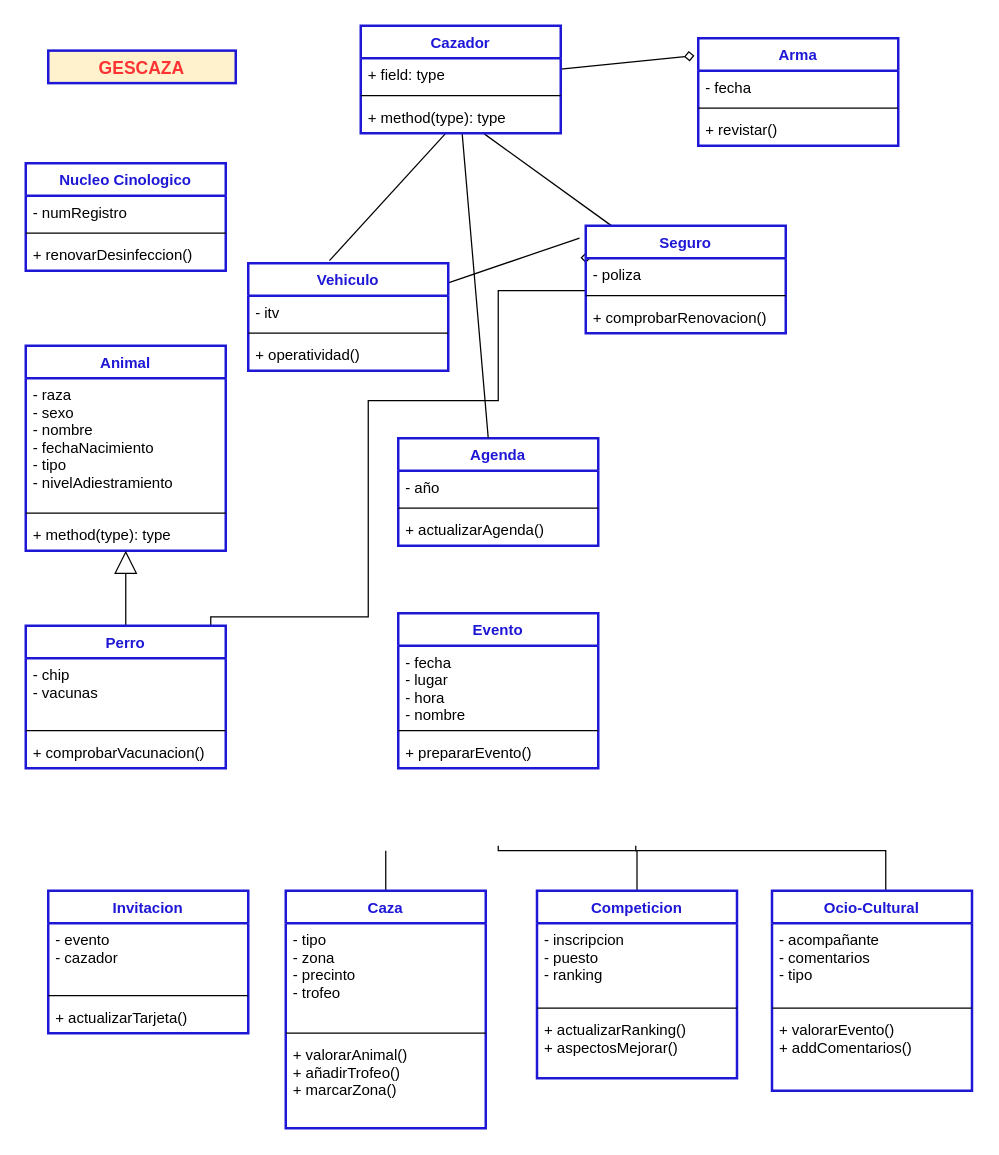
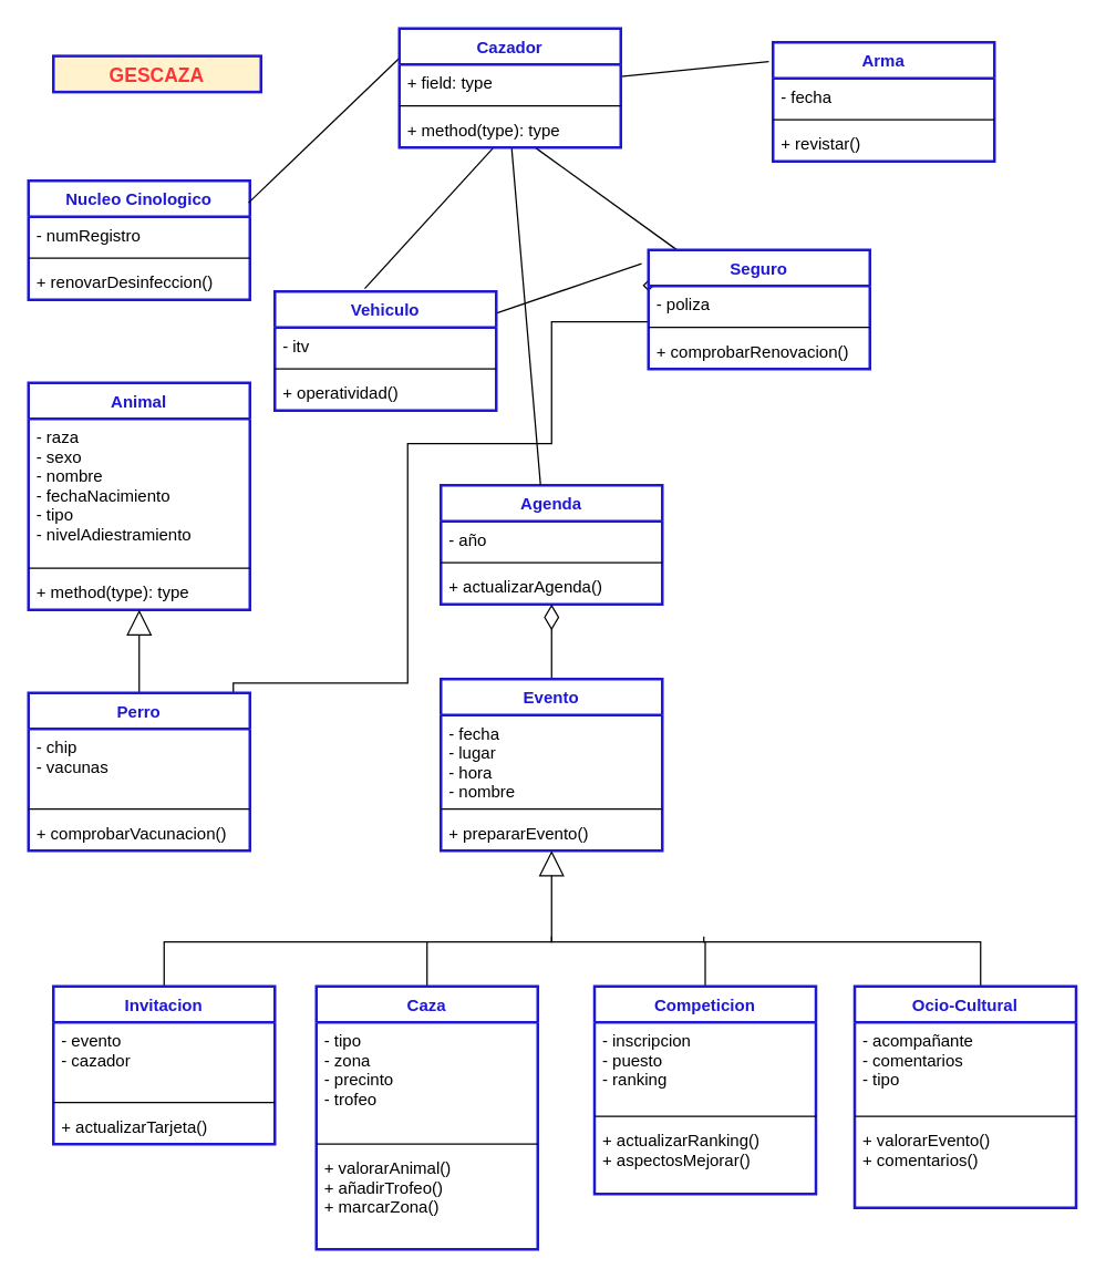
  <mxCell id="0" />
  <mxCell id="1" parent="0" />
  <mxCell id="2" style="edgeStyle=orthogonalEdgeStyle;rounded=0;orthogonalLoop=1;jettySize=auto;html=1;entryX=0;entryY=0.25;entryDx=0;entryDy=0;endArrow=diamond;endFill=0;fontSize=12;fontColor=#1E18D6;exitX=1;exitY=0.128;exitDx=0;exitDy=0;exitPerimeter=0;" edge="1" parent="1" source="64" target="56"><mxGeometry relative="1" as="geometry"><Array as="points"><mxPoint x="168" y="493" /><mxPoint x="294" y="493" /><mxPoint x="294" y="320" /><mxPoint x="398" y="320" /><mxPoint x="398" y="232" /><mxPoint x="468" y="232" /></Array></mxGeometry></mxCell>
  <mxCell id="3" value="GESCAZA" style="text;align=center;fontStyle=1;verticalAlign=middle;spacingLeft=3;spacingRight=3;strokeColor=#1E18D6;rotatable=0;points=[[0,0.5],[1,0.5]];portConstraint=eastwest;fillColor=#fff2cc;fontColor=#FF3333;strokeWidth=2;fontSize=14;" vertex="1" parent="1"><mxGeometry x="38" y="40" width="150" height="26" as="geometry" /></mxCell>
- <mxCell id="4" style="edgeStyle=none;rounded=0;orthogonalLoop=1;jettySize=auto;html=1;entryX=-0.019;entryY=0.163;entryDx=0;entryDy=0;entryPerimeter=0;endArrow=diamond;endFill=0;fontSize=12;fontColor=#1E18D6;" edge="1" parent="1" source="52" target="60"><mxGeometry relative="1" as="geometry" /></mxCell>
+ <mxCell id="4" style="edgeStyle=none;rounded=0;orthogonalLoop=1;jettySize=auto;html=1;entryX=-0.019;entryY=0.163;entryDx=0;entryDy=0;entryPerimeter=0;endArrow=none;endFill=0;fontSize=12;fontColor=#1E18D6;" edge="1" parent="1" source="52" target="60"><mxGeometry relative="1" as="geometry" /></mxCell>
  <mxCell id="5" value="Nucleo Cinologico" style="swimlane;fontStyle=1;align=center;verticalAlign=top;childLayout=stackLayout;horizontal=1;startSize=26;horizontalStack=0;resizeParent=1;resizeParentMax=0;resizeLast=0;collapsible=1;marginBottom=0;strokeColor=#1E18D6;strokeWidth=2;fontSize=12;fontColor=#1E18D6;" vertex="1" parent="1"><mxGeometry x="20" y="130" width="160" height="86" as="geometry" /></mxCell>
  <mxCell id="6" value="- numRegistro" style="text;strokeColor=none;fillColor=none;align=left;verticalAlign=top;spacingLeft=4;spacingRight=4;overflow=hidden;rotatable=0;points=[[0,0.5],[1,0.5]];portConstraint=eastwest;" vertex="1" parent="5"><mxGeometry y="26" width="160" height="26" as="geometry" /></mxCell>
  <mxCell id="7" value="" style="line;strokeWidth=1;fillColor=none;align=left;verticalAlign=middle;spacingTop=-1;spacingLeft=3;spacingRight=3;rotatable=0;labelPosition=right;points=[];portConstraint=eastwest;" vertex="1" parent="5"><mxGeometry y="52" width="160" height="8" as="geometry" /></mxCell>
  <mxCell id="8" value="+ renovarDesinfeccion()" style="text;strokeColor=none;fillColor=none;align=left;verticalAlign=top;spacingLeft=4;spacingRight=4;overflow=hidden;rotatable=0;points=[[0,0.5],[1,0.5]];portConstraint=eastwest;" vertex="1" parent="5"><mxGeometry y="60" width="160" height="26" as="geometry" /></mxCell>
  <mxCell id="9" value="Animal" style="swimlane;fontStyle=1;align=center;verticalAlign=top;childLayout=stackLayout;horizontal=1;startSize=26;horizontalStack=0;resizeParent=1;resizeParentMax=0;resizeLast=0;collapsible=1;marginBottom=0;strokeColor=#1E18D6;strokeWidth=2;fontSize=12;fontColor=#1E18D6;" vertex="1" parent="1"><mxGeometry x="20" y="276" width="160" height="164" as="geometry" /></mxCell>
  <mxCell id="10" value="- raza&#10;- sexo&#10;- nombre&#10;- fechaNacimiento&#10;- tipo&#10;- nivelAdiestramiento" style="text;strokeColor=none;fillColor=none;align=left;verticalAlign=top;spacingLeft=4;spacingRight=4;overflow=hidden;rotatable=0;points=[[0,0.5],[1,0.5]];portConstraint=eastwest;" vertex="1" parent="9"><mxGeometry y="26" width="160" height="104" as="geometry" /></mxCell>
  <mxCell id="11" value="" style="line;strokeWidth=1;fillColor=none;align=left;verticalAlign=middle;spacingTop=-1;spacingLeft=3;spacingRight=3;rotatable=0;labelPosition=right;points=[];portConstraint=eastwest;" vertex="1" parent="9"><mxGeometry y="130" width="160" height="8" as="geometry" /></mxCell>
  <mxCell id="12" value="+ method(type): type" style="text;strokeColor=none;fillColor=none;align=left;verticalAlign=top;spacingLeft=4;spacingRight=4;overflow=hidden;rotatable=0;points=[[0,0.5],[1,0.5]];portConstraint=eastwest;" vertex="1" parent="9"><mxGeometry y="138" width="160" height="26" as="geometry" /></mxCell>
  <mxCell id="13" style="edgeStyle=none;rounded=0;jumpSize=6;orthogonalLoop=1;jettySize=auto;html=1;endArrow=block;endFill=0;endSize=16;fontSize=12;fontColor=#1E18D6;" edge="1" parent="1" source="64" target="12"><mxGeometry relative="1" as="geometry" /></mxCell>
  <mxCell id="14" value="Agenda" style="swimlane;fontStyle=1;align=center;verticalAlign=top;childLayout=stackLayout;horizontal=1;startSize=26;horizontalStack=0;resizeParent=1;resizeParentMax=0;resizeLast=0;collapsible=1;marginBottom=0;strokeColor=#1E18D6;strokeWidth=2;fontSize=12;fontColor=#1E18D6;" vertex="1" parent="1"><mxGeometry x="318" y="350" width="160" height="86" as="geometry" /></mxCell>
  <mxCell id="15" value="- año" style="text;strokeColor=none;fillColor=none;align=left;verticalAlign=top;spacingLeft=4;spacingRight=4;overflow=hidden;rotatable=0;points=[[0,0.5],[1,0.5]];portConstraint=eastwest;" vertex="1" parent="14"><mxGeometry y="26" width="160" height="26" as="geometry" /></mxCell>
  <mxCell id="16" value="" style="line;strokeWidth=1;fillColor=none;align=left;verticalAlign=middle;spacingTop=-1;spacingLeft=3;spacingRight=3;rotatable=0;labelPosition=right;points=[];portConstraint=eastwest;" vertex="1" parent="14"><mxGeometry y="52" width="160" height="8" as="geometry" /></mxCell>
  <mxCell id="17" value="+ actualizarAgenda()" style="text;strokeColor=none;fillColor=none;align=left;verticalAlign=top;spacingLeft=4;spacingRight=4;overflow=hidden;rotatable=0;points=[[0,0.5],[1,0.5]];portConstraint=eastwest;" vertex="1" parent="14"><mxGeometry y="60" width="160" height="26" as="geometry" /></mxCell>
+ <mxCell id="18" style="edgeStyle=none;rounded=0;jumpSize=6;orthogonalLoop=1;jettySize=auto;html=1;endArrow=diamondThin;endFill=0;endSize=16;fontSize=12;fontColor=#1E18D6;" edge="1" parent="1" source="19" target="17"><mxGeometry relative="1" as="geometry" /></mxCell>
  <mxCell id="19" value="Evento" style="swimlane;fontStyle=1;align=center;verticalAlign=top;childLayout=stackLayout;horizontal=1;startSize=26;horizontalStack=0;resizeParent=1;resizeParentMax=0;resizeLast=0;collapsible=1;marginBottom=0;strokeColor=#1E18D6;strokeWidth=2;fontSize=12;fontColor=#1E18D6;" vertex="1" parent="1"><mxGeometry x="318" y="490" width="160" height="124" as="geometry" /></mxCell>
  <mxCell id="20" value="- fecha&#10;- lugar&#10;- hora&#10;- nombre" style="text;strokeColor=none;fillColor=none;align=left;verticalAlign=top;spacingLeft=4;spacingRight=4;overflow=hidden;rotatable=0;points=[[0,0.5],[1,0.5]];portConstraint=eastwest;" vertex="1" parent="19"><mxGeometry y="26" width="160" height="64" as="geometry" /></mxCell>
  <mxCell id="21" value="" style="line;strokeWidth=1;fillColor=none;align=left;verticalAlign=middle;spacingTop=-1;spacingLeft=3;spacingRight=3;rotatable=0;labelPosition=right;points=[];portConstraint=eastwest;" vertex="1" parent="19"><mxGeometry y="90" width="160" height="8" as="geometry" /></mxCell>
  <mxCell id="22" value="+ prepararEvento()" style="text;strokeColor=none;fillColor=none;align=left;verticalAlign=top;spacingLeft=4;spacingRight=4;overflow=hidden;rotatable=0;points=[[0,0.5],[1,0.5]];portConstraint=eastwest;" vertex="1" parent="19"><mxGeometry y="98" width="160" height="26" as="geometry" /></mxCell>
+ <mxCell id="23" style="edgeStyle=orthogonalEdgeStyle;rounded=0;jumpSize=6;orthogonalLoop=1;jettySize=auto;html=1;endArrow=block;endFill=0;endSize=16;fontSize=12;fontColor=#1E18D6;" edge="1" parent="1" source="24" target="22"><mxGeometry relative="1" as="geometry"><Array as="points"><mxPoint x="118" y="680" /><mxPoint x="398" y="680" /></Array></mxGeometry></mxCell>
  <mxCell id="24" value="Invitacion" style="swimlane;fontStyle=1;align=center;verticalAlign=top;childLayout=stackLayout;horizontal=1;startSize=26;horizontalStack=0;resizeParent=1;resizeParentMax=0;resizeLast=0;collapsible=1;marginBottom=0;strokeColor=#1E18D6;strokeWidth=2;fontSize=12;fontColor=#1E18D6;" vertex="1" parent="1"><mxGeometry x="38" y="712" width="160" height="114" as="geometry" /></mxCell>
  <mxCell id="25" value="- evento&#10;- cazador" style="text;strokeColor=none;fillColor=none;align=left;verticalAlign=top;spacingLeft=4;spacingRight=4;overflow=hidden;rotatable=0;points=[[0,0.5],[1,0.5]];portConstraint=eastwest;" vertex="1" parent="24"><mxGeometry y="26" width="160" height="54" as="geometry" /></mxCell>
  <mxCell id="26" value="" style="line;strokeWidth=1;fillColor=none;align=left;verticalAlign=middle;spacingTop=-1;spacingLeft=3;spacingRight=3;rotatable=0;labelPosition=right;points=[];portConstraint=eastwest;" vertex="1" parent="24"><mxGeometry y="80" width="160" height="8" as="geometry" /></mxCell>
  <mxCell id="27" value="+ actualizarTarjeta()" style="text;strokeColor=none;fillColor=none;align=left;verticalAlign=top;spacingLeft=4;spacingRight=4;overflow=hidden;rotatable=0;points=[[0,0.5],[1,0.5]];portConstraint=eastwest;" vertex="1" parent="24"><mxGeometry y="88" width="160" height="26" as="geometry" /></mxCell>
  <mxCell id="28" style="edgeStyle=orthogonalEdgeStyle;rounded=0;jumpSize=6;orthogonalLoop=1;jettySize=auto;html=1;endArrow=none;endFill=0;endSize=16;fontSize=12;fontColor=#1E18D6;" edge="1" parent="1" source="29"><mxGeometry relative="1" as="geometry"><mxPoint x="308" y="680" as="targetPoint" /></mxGeometry></mxCell>
  <mxCell id="29" value="Caza" style="swimlane;fontStyle=1;align=center;verticalAlign=top;childLayout=stackLayout;horizontal=1;startSize=26;horizontalStack=0;resizeParent=1;resizeParentMax=0;resizeLast=0;collapsible=1;marginBottom=0;strokeColor=#1E18D6;strokeWidth=2;fontSize=12;fontColor=#1E18D6;" vertex="1" parent="1"><mxGeometry x="228" y="712" width="160" height="190" as="geometry" /></mxCell>
  <mxCell id="30" value="- tipo&#10;- zona&#10;- precinto&#10;- trofeo" style="text;strokeColor=none;fillColor=none;align=left;verticalAlign=top;spacingLeft=4;spacingRight=4;overflow=hidden;rotatable=0;points=[[0,0.5],[1,0.5]];portConstraint=eastwest;" vertex="1" parent="29"><mxGeometry y="26" width="160" height="84" as="geometry" /></mxCell>
  <mxCell id="31" value="" style="line;strokeWidth=1;fillColor=none;align=left;verticalAlign=middle;spacingTop=-1;spacingLeft=3;spacingRight=3;rotatable=0;labelPosition=right;points=[];portConstraint=eastwest;" vertex="1" parent="29"><mxGeometry y="110" width="160" height="8" as="geometry" /></mxCell>
  <mxCell id="32" value="+ valorarAnimal()&#10;+ añadirTrofeo()&#10;+ marcarZona()" style="text;strokeColor=none;fillColor=none;align=left;verticalAlign=top;spacingLeft=4;spacingRight=4;overflow=hidden;rotatable=0;points=[[0,0.5],[1,0.5]];portConstraint=eastwest;" vertex="1" parent="29"><mxGeometry y="118" width="160" height="72" as="geometry" /></mxCell>
  <mxCell id="33" style="edgeStyle=orthogonalEdgeStyle;rounded=0;jumpSize=6;orthogonalLoop=1;jettySize=auto;html=1;endArrow=none;endFill=0;endSize=16;fontSize=12;fontColor=#1E18D6;" edge="1" parent="1" source="34"><mxGeometry relative="1" as="geometry"><mxPoint x="398" y="676" as="targetPoint" /><Array as="points"><mxPoint x="509" y="680" /><mxPoint x="398" y="680" /></Array></mxGeometry></mxCell>
  <mxCell id="34" value="Competicion" style="swimlane;fontStyle=1;align=center;verticalAlign=top;childLayout=stackLayout;horizontal=1;startSize=26;horizontalStack=0;resizeParent=1;resizeParentMax=0;resizeLast=0;collapsible=1;marginBottom=0;strokeColor=#1E18D6;strokeWidth=2;fontSize=12;fontColor=#1E18D6;" vertex="1" parent="1"><mxGeometry x="429" y="712" width="160" height="150" as="geometry" /></mxCell>
  <mxCell id="35" value="- inscripcion&#10;- puesto&#10;- ranking" style="text;strokeColor=none;fillColor=none;align=left;verticalAlign=top;spacingLeft=4;spacingRight=4;overflow=hidden;rotatable=0;points=[[0,0.5],[1,0.5]];portConstraint=eastwest;" vertex="1" parent="34"><mxGeometry y="26" width="160" height="64" as="geometry" /></mxCell>
  <mxCell id="36" value="" style="line;strokeWidth=1;fillColor=none;align=left;verticalAlign=middle;spacingTop=-1;spacingLeft=3;spacingRight=3;rotatable=0;labelPosition=right;points=[];portConstraint=eastwest;" vertex="1" parent="34"><mxGeometry y="90" width="160" height="8" as="geometry" /></mxCell>
  <mxCell id="37" value="+ actualizarRanking()&#10;+ aspectosMejorar()" style="text;strokeColor=none;fillColor=none;align=left;verticalAlign=top;spacingLeft=4;spacingRight=4;overflow=hidden;rotatable=0;points=[[0,0.5],[1,0.5]];portConstraint=eastwest;" vertex="1" parent="34"><mxGeometry y="98" width="160" height="52" as="geometry" /></mxCell>
  <mxCell id="38" style="edgeStyle=orthogonalEdgeStyle;rounded=0;jumpSize=6;orthogonalLoop=1;jettySize=auto;html=1;endArrow=none;endFill=0;endSize=16;fontSize=12;fontColor=#1E18D6;" edge="1" parent="1" source="39"><mxGeometry relative="1" as="geometry"><mxPoint x="508" y="676" as="targetPoint" /><Array as="points"><mxPoint x="708" y="680" /><mxPoint x="508" y="680" /></Array></mxGeometry></mxCell>
  <mxCell id="39" value="Ocio-Cultural" style="swimlane;fontStyle=1;align=center;verticalAlign=top;childLayout=stackLayout;horizontal=1;startSize=26;horizontalStack=0;resizeParent=1;resizeParentMax=0;resizeLast=0;collapsible=1;marginBottom=0;strokeColor=#1E18D6;strokeWidth=2;fontSize=12;fontColor=#1E18D6;" vertex="1" parent="1"><mxGeometry x="617" y="712" width="160" height="160" as="geometry" /></mxCell>
  <mxCell id="40" value="- acompañante&#10;- comentarios&#10;- tipo&#10;" style="text;strokeColor=none;fillColor=none;align=left;verticalAlign=top;spacingLeft=4;spacingRight=4;overflow=hidden;rotatable=0;points=[[0,0.5],[1,0.5]];portConstraint=eastwest;" vertex="1" parent="39"><mxGeometry y="26" width="160" height="64" as="geometry" /></mxCell>
  <mxCell id="41" value="" style="line;strokeWidth=1;fillColor=none;align=left;verticalAlign=middle;spacingTop=-1;spacingLeft=3;spacingRight=3;rotatable=0;labelPosition=right;points=[];portConstraint=eastwest;" vertex="1" parent="39"><mxGeometry y="90" width="160" height="8" as="geometry" /></mxCell>
- <mxCell id="42" value="+ valorarEvento()&#10;+ addComentarios()" style="text;strokeColor=none;fillColor=none;align=left;verticalAlign=top;spacingLeft=4;spacingRight=4;overflow=hidden;rotatable=0;points=[[0,0.5],[1,0.5]];portConstraint=eastwest;" vertex="1" parent="39"><mxGeometry y="98" width="160" height="62" as="geometry" /></mxCell>
+ <mxCell id="42" value="+ valorarEvento()&#10;+ comentarios()" style="text;strokeColor=none;fillColor=none;align=left;verticalAlign=top;spacingLeft=4;spacingRight=4;overflow=hidden;rotatable=0;points=[[0,0.5],[1,0.5]];portConstraint=eastwest;" vertex="1" parent="39"><mxGeometry y="98" width="160" height="62" as="geometry" /></mxCell>
+ <mxCell id="43" style="rounded=0;orthogonalLoop=1;jettySize=auto;html=1;entryX=0.994;entryY=0.186;entryDx=0;entryDy=0;entryPerimeter=0;fontSize=12;fontColor=#1E18D6;exitX=0;exitY=0.25;exitDx=0;exitDy=0;endArrow=none;endFill=0;" edge="1" parent="1" source="52" target="5"><mxGeometry relative="1" as="geometry" /></mxCell>
  <mxCell id="44" style="edgeStyle=none;rounded=0;orthogonalLoop=1;jettySize=auto;html=1;endArrow=none;endFill=0;fontSize=12;fontColor=#1E18D6;" edge="1" parent="1" source="55" target="56"><mxGeometry relative="1" as="geometry" /></mxCell>
  <mxCell id="45" style="edgeStyle=none;rounded=0;orthogonalLoop=1;jettySize=auto;html=1;entryX=0.406;entryY=-0.023;entryDx=0;entryDy=0;entryPerimeter=0;endArrow=none;endFill=0;fontSize=12;fontColor=#1E18D6;" edge="1" parent="1" source="55" target="48"><mxGeometry relative="1" as="geometry" /></mxCell>
  <mxCell id="46" style="edgeStyle=none;rounded=0;orthogonalLoop=1;jettySize=auto;html=1;entryX=0.45;entryY=0;entryDx=0;entryDy=0;entryPerimeter=0;endArrow=none;endFill=0;fontSize=12;fontColor=#1E18D6;" edge="1" parent="1" source="55" target="14"><mxGeometry relative="1" as="geometry" /></mxCell>
  <mxCell id="47" style="rounded=0;jumpSize=6;orthogonalLoop=1;jettySize=auto;html=1;endArrow=none;endFill=0;endSize=16;fontSize=12;fontColor=#1E18D6;entryX=-0.031;entryY=0.116;entryDx=0;entryDy=0;entryPerimeter=0;" edge="1" parent="1" source="48" target="56"><mxGeometry relative="1" as="geometry"><mxPoint x="418" y="220" as="targetPoint" /></mxGeometry></mxCell>
  <mxCell id="48" value="Vehiculo" style="swimlane;fontStyle=1;align=center;verticalAlign=top;childLayout=stackLayout;horizontal=1;startSize=26;horizontalStack=0;resizeParent=1;resizeParentMax=0;resizeLast=0;collapsible=1;marginBottom=0;strokeColor=#1E18D6;strokeWidth=2;fontSize=12;fontColor=#1E18D6;" vertex="1" parent="1"><mxGeometry x="198" y="210" width="160" height="86" as="geometry" /></mxCell>
  <mxCell id="49" value="- itv" style="text;strokeColor=none;fillColor=none;align=left;verticalAlign=top;spacingLeft=4;spacingRight=4;overflow=hidden;rotatable=0;points=[[0,0.5],[1,0.5]];portConstraint=eastwest;" vertex="1" parent="48"><mxGeometry y="26" width="160" height="26" as="geometry" /></mxCell>
  <mxCell id="50" value="" style="line;strokeWidth=1;fillColor=none;align=left;verticalAlign=middle;spacingTop=-1;spacingLeft=3;spacingRight=3;rotatable=0;labelPosition=right;points=[];portConstraint=eastwest;" vertex="1" parent="48"><mxGeometry y="52" width="160" height="8" as="geometry" /></mxCell>
  <mxCell id="51" value="+ operatividad()" style="text;strokeColor=none;fillColor=none;align=left;verticalAlign=top;spacingLeft=4;spacingRight=4;overflow=hidden;rotatable=0;points=[[0,0.5],[1,0.5]];portConstraint=eastwest;" vertex="1" parent="48"><mxGeometry y="60" width="160" height="26" as="geometry" /></mxCell>
  <mxCell id="52" value="Cazador" style="swimlane;fontStyle=1;align=center;verticalAlign=top;childLayout=stackLayout;horizontal=1;startSize=26;horizontalStack=0;resizeParent=1;resizeParentMax=0;resizeLast=0;collapsible=1;marginBottom=0;strokeColor=#1E18D6;strokeWidth=2;fontSize=12;fontColor=#1E18D6;" vertex="1" parent="1"><mxGeometry x="288" y="20" width="160" height="86" as="geometry" /></mxCell>
  <mxCell id="53" value="+ field: type" style="text;strokeColor=none;fillColor=none;align=left;verticalAlign=top;spacingLeft=4;spacingRight=4;overflow=hidden;rotatable=0;points=[[0,0.5],[1,0.5]];portConstraint=eastwest;" vertex="1" parent="52"><mxGeometry y="26" width="160" height="26" as="geometry" /></mxCell>
  <mxCell id="54" value="" style="line;strokeWidth=1;fillColor=none;align=left;verticalAlign=middle;spacingTop=-1;spacingLeft=3;spacingRight=3;rotatable=0;labelPosition=right;points=[];portConstraint=eastwest;" vertex="1" parent="52"><mxGeometry y="52" width="160" height="8" as="geometry" /></mxCell>
  <mxCell id="55" value="+ method(type): type" style="text;strokeColor=none;fillColor=none;align=left;verticalAlign=top;spacingLeft=4;spacingRight=4;overflow=hidden;rotatable=0;points=[[0,0.5],[1,0.5]];portConstraint=eastwest;" vertex="1" parent="52"><mxGeometry y="60" width="160" height="26" as="geometry" /></mxCell>
  <mxCell id="56" value="Seguro" style="swimlane;fontStyle=1;align=center;verticalAlign=top;childLayout=stackLayout;horizontal=1;startSize=26;horizontalStack=0;resizeParent=1;resizeParentMax=0;resizeLast=0;collapsible=1;marginBottom=0;strokeColor=#1E18D6;strokeWidth=2;fontSize=12;fontColor=#1E18D6;" vertex="1" parent="1"><mxGeometry x="468" y="180" width="160" height="86" as="geometry" /></mxCell>
  <mxCell id="57" value="- poliza" style="text;strokeColor=none;fillColor=none;align=left;verticalAlign=top;spacingLeft=4;spacingRight=4;overflow=hidden;rotatable=0;points=[[0,0.5],[1,0.5]];portConstraint=eastwest;" vertex="1" parent="56"><mxGeometry y="26" width="160" height="26" as="geometry" /></mxCell>
  <mxCell id="58" value="" style="line;strokeWidth=1;fillColor=none;align=left;verticalAlign=middle;spacingTop=-1;spacingLeft=3;spacingRight=3;rotatable=0;labelPosition=right;points=[];portConstraint=eastwest;" vertex="1" parent="56"><mxGeometry y="52" width="160" height="8" as="geometry" /></mxCell>
  <mxCell id="59" value="+ comprobarRenovacion()" style="text;strokeColor=none;fillColor=none;align=left;verticalAlign=top;spacingLeft=4;spacingRight=4;overflow=hidden;rotatable=0;points=[[0,0.5],[1,0.5]];portConstraint=eastwest;" vertex="1" parent="56"><mxGeometry y="60" width="160" height="26" as="geometry" /></mxCell>
  <mxCell id="60" value="Arma" style="swimlane;fontStyle=1;align=center;verticalAlign=top;childLayout=stackLayout;horizontal=1;startSize=26;horizontalStack=0;resizeParent=1;resizeParentMax=0;resizeLast=0;collapsible=1;marginBottom=0;strokeColor=#1E18D6;strokeWidth=2;fontSize=12;fontColor=#1E18D6;" vertex="1" parent="1"><mxGeometry x="558" y="30" width="160" height="86" as="geometry" /></mxCell>
  <mxCell id="61" value="- fecha" style="text;strokeColor=none;fillColor=none;align=left;verticalAlign=top;spacingLeft=4;spacingRight=4;overflow=hidden;rotatable=0;points=[[0,0.5],[1,0.5]];portConstraint=eastwest;" vertex="1" parent="60"><mxGeometry y="26" width="160" height="26" as="geometry" /></mxCell>
  <mxCell id="62" value="" style="line;strokeWidth=1;fillColor=none;align=left;verticalAlign=middle;spacingTop=-1;spacingLeft=3;spacingRight=3;rotatable=0;labelPosition=right;points=[];portConstraint=eastwest;" vertex="1" parent="60"><mxGeometry y="52" width="160" height="8" as="geometry" /></mxCell>
  <mxCell id="63" value="+ revistar()" style="text;strokeColor=none;fillColor=none;align=left;verticalAlign=top;spacingLeft=4;spacingRight=4;overflow=hidden;rotatable=0;points=[[0,0.5],[1,0.5]];portConstraint=eastwest;" vertex="1" parent="60"><mxGeometry y="60" width="160" height="26" as="geometry" /></mxCell>
  <mxCell id="64" value="Perro" style="swimlane;fontStyle=1;align=center;verticalAlign=top;childLayout=stackLayout;horizontal=1;startSize=26;horizontalStack=0;resizeParent=1;resizeParentMax=0;resizeLast=0;collapsible=1;marginBottom=0;strokeColor=#1E18D6;strokeWidth=2;fontSize=12;fontColor=#1E18D6;" vertex="1" parent="1"><mxGeometry x="20" y="500" width="160" height="114" as="geometry" /></mxCell>
  <mxCell id="65" value="- chip&#10;- vacunas" style="text;strokeColor=none;fillColor=none;align=left;verticalAlign=top;spacingLeft=4;spacingRight=4;overflow=hidden;rotatable=0;points=[[0,0.5],[1,0.5]];portConstraint=eastwest;" vertex="1" parent="64"><mxGeometry y="26" width="160" height="54" as="geometry" /></mxCell>
  <mxCell id="66" value="" style="line;strokeWidth=1;fillColor=none;align=left;verticalAlign=middle;spacingTop=-1;spacingLeft=3;spacingRight=3;rotatable=0;labelPosition=right;points=[];portConstraint=eastwest;" vertex="1" parent="64"><mxGeometry y="80" width="160" height="8" as="geometry" /></mxCell>
  <mxCell id="67" value="+ comprobarVacunacion()" style="text;strokeColor=none;fillColor=none;align=left;verticalAlign=top;spacingLeft=4;spacingRight=4;overflow=hidden;rotatable=0;points=[[0,0.5],[1,0.5]];portConstraint=eastwest;" vertex="1" parent="64"><mxGeometry y="88" width="160" height="26" as="geometry" /></mxCell>
